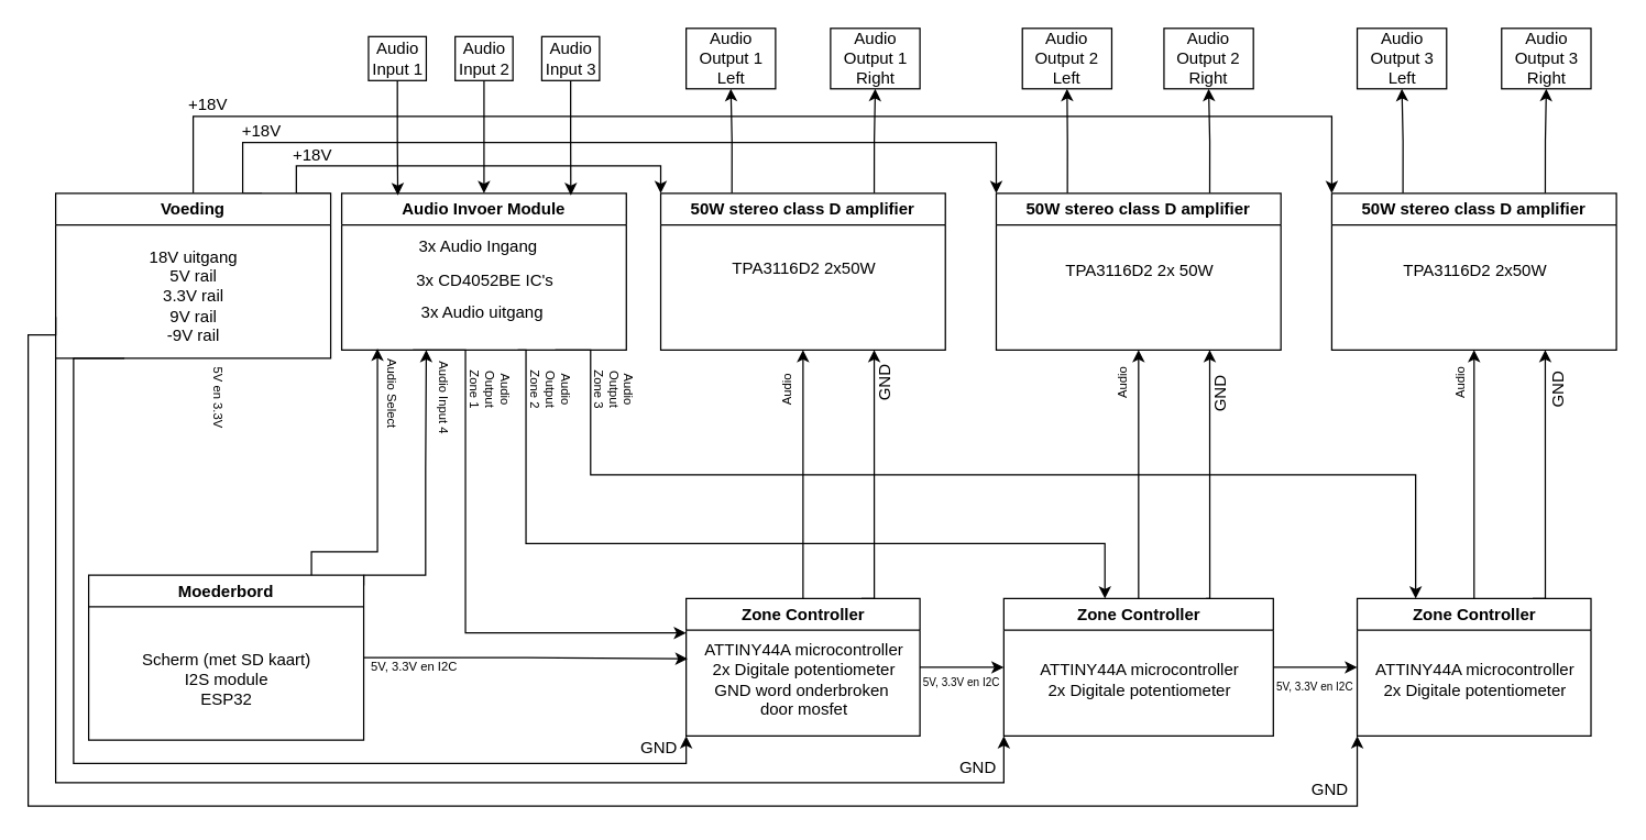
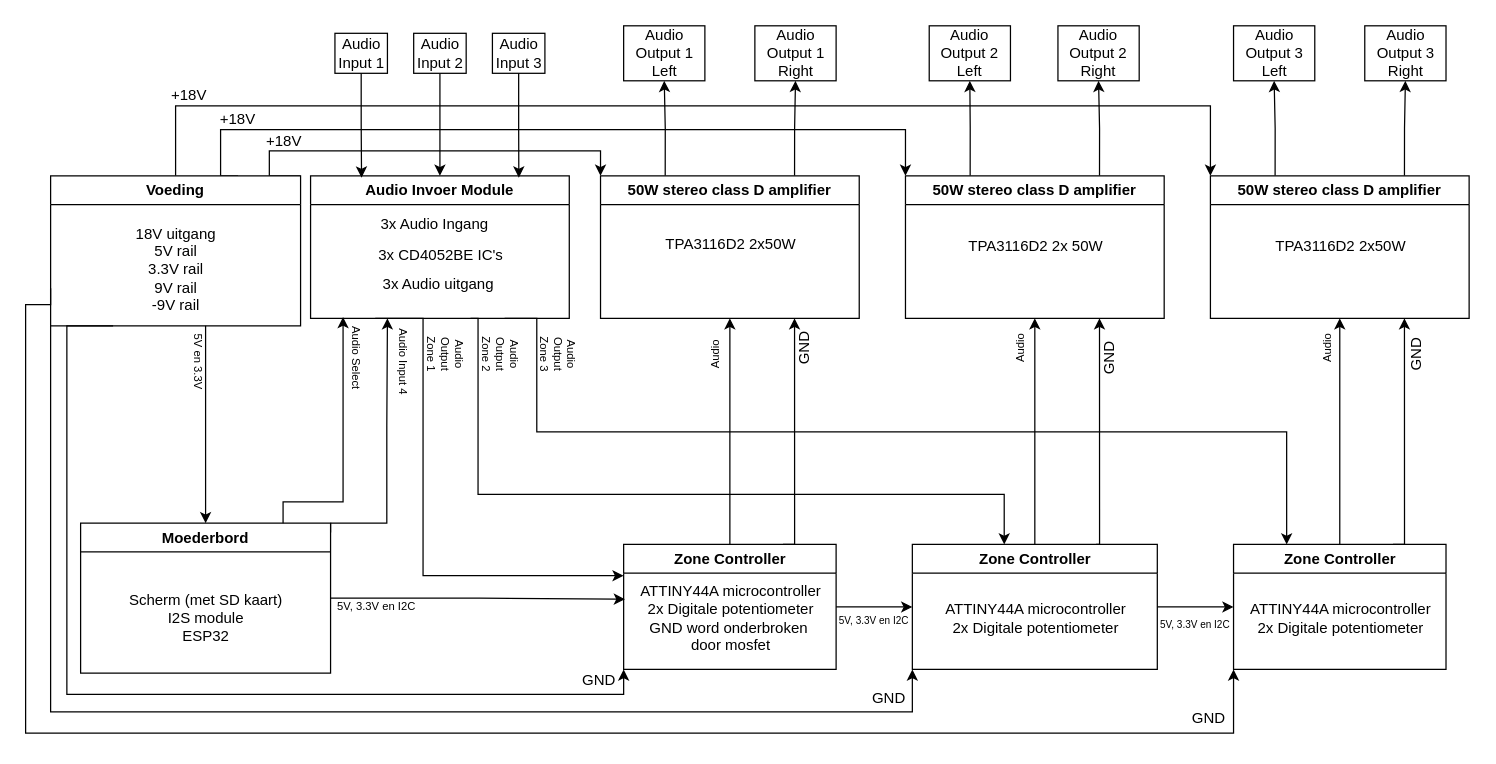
  <mxCell id="0" />
  <mxCell id="1" parent="0" />
  <mxCell id="2" style="edgeStyle=orthogonalEdgeStyle;rounded=0;orthogonalLoop=1;jettySize=auto;html=1;exitX=1;exitY=0;exitDx=0;exitDy=0;entryX=0;entryY=0;entryDx=0;entryDy=0;" edge="1" parent="1" source="8" target="31"><mxGeometry relative="1" as="geometry"><Array as="points"><mxPoint x="215" y="140" /><mxPoint x="215" y="120" /><mxPoint x="480" y="120" /></Array></mxGeometry></mxCell>
  <mxCell id="3" style="edgeStyle=orthogonalEdgeStyle;rounded=0;orthogonalLoop=1;jettySize=auto;html=1;exitX=0.75;exitY=0;exitDx=0;exitDy=0;entryX=0;entryY=0;entryDx=0;entryDy=0;" edge="1" parent="1" source="8" target="35"><mxGeometry relative="1" as="geometry"><Array as="points"><mxPoint x="176" y="140" /><mxPoint x="176" y="103" /><mxPoint x="724" y="103" /></Array></mxGeometry></mxCell>
  <mxCell id="4" style="edgeStyle=orthogonalEdgeStyle;rounded=0;orthogonalLoop=1;jettySize=auto;html=1;exitX=0.5;exitY=0;exitDx=0;exitDy=0;entryX=0;entryY=0;entryDx=0;entryDy=0;" edge="1" parent="1" source="8" target="39"><mxGeometry relative="1" as="geometry"><Array as="points"><mxPoint x="140" y="84" /><mxPoint x="968" y="84" /></Array></mxGeometry></mxCell>
  <mxCell id="5" style="edgeStyle=orthogonalEdgeStyle;rounded=0;orthogonalLoop=1;jettySize=auto;html=1;exitX=0.25;exitY=1;exitDx=0;exitDy=0;entryX=0;entryY=1;entryDx=0;entryDy=0;" edge="1" parent="1" source="8" target="13"><mxGeometry relative="1" as="geometry"><Array as="points"><mxPoint x="53" y="260" /><mxPoint x="53" y="555" /><mxPoint x="499" y="555" /></Array></mxGeometry></mxCell>
  <mxCell id="6" style="edgeStyle=orthogonalEdgeStyle;rounded=0;orthogonalLoop=1;jettySize=auto;html=1;exitX=0;exitY=1;exitDx=0;exitDy=0;entryX=0;entryY=1;entryDx=0;entryDy=0;" edge="1" parent="1" source="8" target="18"><mxGeometry relative="1" as="geometry"><Array as="points"><mxPoint x="40" y="569" /><mxPoint x="730" y="569" /></Array></mxGeometry></mxCell>
  <mxCell id="7" style="edgeStyle=orthogonalEdgeStyle;rounded=0;orthogonalLoop=1;jettySize=auto;html=1;exitX=0;exitY=0.75;exitDx=0;exitDy=0;entryX=0;entryY=1;entryDx=0;entryDy=0;" edge="1" parent="1" source="8" target="22"><mxGeometry relative="1" as="geometry"><Array as="points"><mxPoint x="40" y="243" /><mxPoint x="20" y="243" /><mxPoint x="20" y="586" /><mxPoint x="986" y="586" /></Array></mxGeometry></mxCell>
  <mxCell id="8" value="Voeding" style="swimlane;whiteSpace=wrap;html=1;" vertex="1" parent="1"><mxGeometry x="40" y="140" width="200" height="120" as="geometry" /></mxCell>
  <mxCell id="9" value="&lt;div&gt;18V uitgang&lt;/div&gt;&lt;div&gt;5V rail&lt;/div&gt;&lt;div&gt;3.3V rail&lt;/div&gt;&lt;div&gt;9V rail&lt;/div&gt;&lt;div&gt;-9V rail&lt;/div&gt;" style="text;html=1;align=center;verticalAlign=middle;resizable=0;points=[];autosize=1;strokeColor=none;fillColor=none;" vertex="1" parent="8"><mxGeometry x="65" y="30" width="70" height="90" as="geometry" /></mxCell>
  <mxCell id="10" style="edgeStyle=orthogonalEdgeStyle;rounded=0;orthogonalLoop=1;jettySize=auto;html=1;exitX=1;exitY=0.5;exitDx=0;exitDy=0;entryX=0;entryY=0.5;entryDx=0;entryDy=0;" edge="1" parent="1" source="13" target="18"><mxGeometry relative="1" as="geometry" /></mxCell>
  <mxCell id="11" style="edgeStyle=orthogonalEdgeStyle;rounded=0;orthogonalLoop=1;jettySize=auto;html=1;exitX=0.5;exitY=0;exitDx=0;exitDy=0;entryX=0.5;entryY=1;entryDx=0;entryDy=0;" edge="1" parent="1" source="13" target="31"><mxGeometry relative="1" as="geometry" /></mxCell>
  <mxCell id="12" style="edgeStyle=orthogonalEdgeStyle;rounded=0;orthogonalLoop=1;jettySize=auto;html=1;exitX=0.75;exitY=0;exitDx=0;exitDy=0;entryX=0.75;entryY=1;entryDx=0;entryDy=0;" edge="1" parent="1" source="13" target="31"><mxGeometry relative="1" as="geometry"><Array as="points"><mxPoint x="635" y="435" /></Array></mxGeometry></mxCell>
  <mxCell id="13" value="Zone Controller" style="swimlane;whiteSpace=wrap;html=1;" vertex="1" parent="1"><mxGeometry x="498.5" y="435" width="170" height="100" as="geometry" /></mxCell>
  <mxCell id="14" value="&lt;div&gt;ATTINY44A microcontroller&lt;/div&gt;&lt;div&gt;2x Digitale potentiometer&lt;br&gt;GND word onderbroken&amp;nbsp;&lt;/div&gt;&lt;div&gt;door mosfet&lt;br&gt;&lt;/div&gt;" style="text;html=1;align=center;verticalAlign=middle;resizable=0;points=[];autosize=1;strokeColor=none;fillColor=none;" vertex="1" parent="13"><mxGeometry x="3.5" y="24" width="163" height="70" as="geometry" /></mxCell>
  <mxCell id="15" style="edgeStyle=orthogonalEdgeStyle;rounded=0;orthogonalLoop=1;jettySize=auto;html=1;exitX=1;exitY=0.5;exitDx=0;exitDy=0;entryX=0;entryY=0.5;entryDx=0;entryDy=0;" edge="1" parent="1" source="18" target="22"><mxGeometry relative="1" as="geometry" /></mxCell>
  <mxCell id="16" style="edgeStyle=orthogonalEdgeStyle;rounded=0;orthogonalLoop=1;jettySize=auto;html=1;exitX=0.5;exitY=0;exitDx=0;exitDy=0;entryX=0.5;entryY=1;entryDx=0;entryDy=0;" edge="1" parent="1" source="18" target="35"><mxGeometry relative="1" as="geometry" /></mxCell>
  <mxCell id="17" style="edgeStyle=orthogonalEdgeStyle;rounded=0;orthogonalLoop=1;jettySize=auto;html=1;exitX=0.75;exitY=0;exitDx=0;exitDy=0;entryX=0.75;entryY=1;entryDx=0;entryDy=0;" edge="1" parent="1" source="18" target="35"><mxGeometry relative="1" as="geometry"><Array as="points"><mxPoint x="879" y="435" /></Array></mxGeometry></mxCell>
  <mxCell id="18" value="Zone Controller" style="swimlane;whiteSpace=wrap;html=1;" vertex="1" parent="1"><mxGeometry x="729.5" y="435" width="196" height="100" as="geometry" /></mxCell>
  <mxCell id="19" value="&lt;div&gt;ATTINY44A microcontroller&lt;/div&gt;&lt;div&gt;2x Digitale potentiometer&lt;br&gt;&lt;/div&gt;" style="text;html=1;align=center;verticalAlign=middle;resizable=0;points=[];autosize=1;strokeColor=none;fillColor=none;" vertex="1" parent="18"><mxGeometry x="16.5" y="38" width="163" height="41" as="geometry" /></mxCell>
  <mxCell id="20" style="edgeStyle=orthogonalEdgeStyle;rounded=0;orthogonalLoop=1;jettySize=auto;html=1;exitX=0.5;exitY=0;exitDx=0;exitDy=0;entryX=0.5;entryY=1;entryDx=0;entryDy=0;" edge="1" parent="1" source="22" target="39"><mxGeometry relative="1" as="geometry" /></mxCell>
  <mxCell id="21" style="edgeStyle=orthogonalEdgeStyle;rounded=0;orthogonalLoop=1;jettySize=auto;html=1;exitX=0.75;exitY=0;exitDx=0;exitDy=0;entryX=0.75;entryY=1;entryDx=0;entryDy=0;" edge="1" parent="1" source="22" target="39"><mxGeometry relative="1" as="geometry"><Array as="points"><mxPoint x="1123" y="435" /></Array></mxGeometry></mxCell>
  <mxCell id="22" value="Zone Controller" style="swimlane;whiteSpace=wrap;html=1;" vertex="1" parent="1"><mxGeometry x="986.5" y="435" width="170" height="100" as="geometry" /></mxCell>
  <mxCell id="23" value="&lt;div&gt;ATTINY44A microcontroller&lt;/div&gt;&lt;div&gt;2x Digitale potentiometer&lt;br&gt;&lt;/div&gt;" style="text;html=1;align=center;verticalAlign=middle;resizable=0;points=[];autosize=1;strokeColor=none;fillColor=none;" vertex="1" parent="22"><mxGeometry x="3.5" y="38" width="163" height="41" as="geometry" /></mxCell>
  <mxCell id="24" style="edgeStyle=orthogonalEdgeStyle;rounded=0;orthogonalLoop=1;jettySize=auto;html=1;exitX=1;exitY=0;exitDx=0;exitDy=0;entryX=0;entryY=1;entryDx=0;entryDy=0;" edge="1" parent="1" source="26"><mxGeometry relative="1" as="geometry"><mxPoint x="231.5" y="425" as="sourcePoint" /><mxPoint x="309.5" y="254" as="targetPoint" /><Array as="points"><mxPoint x="309" y="418" /><mxPoint x="309" y="340" /><mxPoint x="310" y="340" /></Array></mxGeometry></mxCell>
  <mxCell id="25" style="edgeStyle=orthogonalEdgeStyle;rounded=0;orthogonalLoop=1;jettySize=auto;html=1;exitX=1;exitY=0;exitDx=0;exitDy=0;" edge="1" parent="1" source="26"><mxGeometry relative="1" as="geometry"><mxPoint x="274" y="253" as="targetPoint" /><Array as="points"><mxPoint x="264" y="425" /><mxPoint x="226" y="425" /><mxPoint x="226" y="401" /><mxPoint x="274" y="401" /></Array></mxGeometry></mxCell>
  <mxCell id="26" value="Moederbord" style="swimlane;whiteSpace=wrap;html=1;" vertex="1" parent="1"><mxGeometry x="64" y="418" width="200" height="120" as="geometry" /></mxCell>
  <mxCell id="27" value="&lt;div&gt;Scherm (met SD kaart)&lt;/div&gt;&lt;div&gt;I2S module&lt;/div&gt;&lt;div&gt;ESP32&lt;br&gt;&lt;/div&gt;" style="text;html=1;align=center;verticalAlign=middle;resizable=0;points=[];autosize=1;strokeColor=none;fillColor=none;" vertex="1" parent="26"><mxGeometry x="28.5" y="48" width="143" height="55" as="geometry" /></mxCell>
+ <mxCell id="28" style="edgeStyle=orthogonalEdgeStyle;rounded=0;orthogonalLoop=1;jettySize=auto;html=1;entryX=0.5;entryY=0;entryDx=0;entryDy=0;" edge="1" parent="1" source="9" target="26"><mxGeometry relative="1" as="geometry"><Array as="points"><mxPoint x="164" y="297" /><mxPoint x="164" y="297" /></Array></mxGeometry></mxCell>
  <mxCell id="29" style="edgeStyle=orthogonalEdgeStyle;rounded=0;orthogonalLoop=1;jettySize=auto;html=1;exitX=0.75;exitY=0;exitDx=0;exitDy=0;entryX=0.5;entryY=1;entryDx=0;entryDy=0;" edge="1" parent="1" source="31" target="61"><mxGeometry relative="1" as="geometry" /></mxCell>
  <mxCell id="30" style="edgeStyle=orthogonalEdgeStyle;rounded=0;orthogonalLoop=1;jettySize=auto;html=1;exitX=0.25;exitY=0;exitDx=0;exitDy=0;entryX=0.5;entryY=1;entryDx=0;entryDy=0;" edge="1" parent="1" source="31" target="64"><mxGeometry relative="1" as="geometry" /></mxCell>
  <mxCell id="31" value="50W stereo class D amplifier" style="swimlane;whiteSpace=wrap;html=1;" vertex="1" parent="1"><mxGeometry x="480" y="140" width="207" height="114" as="geometry" /></mxCell>
  <mxCell id="32" value="TPA3116D2 2x50W" style="text;html=1;align=center;verticalAlign=middle;resizable=0;points=[];autosize=1;strokeColor=none;fillColor=none;" vertex="1" parent="31"><mxGeometry x="42.5" y="42" width="122" height="26" as="geometry" /></mxCell>
  <mxCell id="33" style="edgeStyle=orthogonalEdgeStyle;rounded=0;orthogonalLoop=1;jettySize=auto;html=1;exitX=0.75;exitY=0;exitDx=0;exitDy=0;entryX=0.5;entryY=1;entryDx=0;entryDy=0;" edge="1" parent="1" source="35" target="65"><mxGeometry relative="1" as="geometry" /></mxCell>
  <mxCell id="34" style="edgeStyle=orthogonalEdgeStyle;rounded=0;orthogonalLoop=1;jettySize=auto;html=1;exitX=0.25;exitY=0;exitDx=0;exitDy=0;entryX=0.5;entryY=1;entryDx=0;entryDy=0;" edge="1" parent="1" source="35" target="63"><mxGeometry relative="1" as="geometry" /></mxCell>
  <mxCell id="35" value="50W stereo class D amplifier" style="swimlane;whiteSpace=wrap;html=1;" vertex="1" parent="1"><mxGeometry x="724" y="140" width="207" height="114" as="geometry" /></mxCell>
  <mxCell id="36" value="TPA3116D2 2x 50W" style="text;html=1;align=center;verticalAlign=middle;resizable=0;points=[];autosize=1;strokeColor=none;fillColor=none;" vertex="1" parent="35"><mxGeometry x="41.5" y="44" width="125" height="26" as="geometry" /></mxCell>
  <mxCell id="37" style="edgeStyle=orthogonalEdgeStyle;rounded=0;orthogonalLoop=1;jettySize=auto;html=1;exitX=0.75;exitY=0;exitDx=0;exitDy=0;entryX=0.5;entryY=1;entryDx=0;entryDy=0;" edge="1" parent="1" source="39" target="66"><mxGeometry relative="1" as="geometry" /></mxCell>
  <mxCell id="38" style="edgeStyle=orthogonalEdgeStyle;rounded=0;orthogonalLoop=1;jettySize=auto;html=1;exitX=0.25;exitY=0;exitDx=0;exitDy=0;entryX=0.5;entryY=1;entryDx=0;entryDy=0;" edge="1" parent="1" source="39" target="62"><mxGeometry relative="1" as="geometry" /></mxCell>
  <mxCell id="39" value="50W stereo class D amplifier" style="swimlane;whiteSpace=wrap;html=1;" vertex="1" parent="1"><mxGeometry x="968" y="140" width="207" height="114" as="geometry" /></mxCell>
  <mxCell id="40" value="TPA3116D2 2x50W" style="text;html=1;align=center;verticalAlign=middle;resizable=0;points=[];autosize=1;strokeColor=none;fillColor=none;" vertex="1" parent="39"><mxGeometry x="42.5" y="44" width="122" height="26" as="geometry" /></mxCell>
  <mxCell id="41" style="edgeStyle=orthogonalEdgeStyle;rounded=0;orthogonalLoop=1;jettySize=auto;html=1;exitX=0.25;exitY=1;exitDx=0;exitDy=0;entryX=0;entryY=0.25;entryDx=0;entryDy=0;" edge="1" parent="1" source="44" target="13"><mxGeometry relative="1" as="geometry"><Array as="points"><mxPoint x="338" y="254" /><mxPoint x="338" y="460" /></Array></mxGeometry></mxCell>
  <mxCell id="42" style="edgeStyle=orthogonalEdgeStyle;rounded=0;orthogonalLoop=1;jettySize=auto;html=1;exitX=0.5;exitY=1;exitDx=0;exitDy=0;entryX=0.25;entryY=0;entryDx=0;entryDy=0;" edge="1" parent="1"><mxGeometry relative="1" as="geometry"><mxPoint x="376.01" y="254" as="sourcePoint" /><mxPoint x="803.01" y="435" as="targetPoint" /><Array as="points"><mxPoint x="382" y="254" /><mxPoint x="382" y="395" /><mxPoint x="803" y="395" /></Array></mxGeometry></mxCell>
  <mxCell id="43" style="edgeStyle=orthogonalEdgeStyle;rounded=0;orthogonalLoop=1;jettySize=auto;html=1;exitX=0.75;exitY=1;exitDx=0;exitDy=0;entryX=0.25;entryY=0;entryDx=0;entryDy=0;" edge="1" parent="1" source="44" target="22"><mxGeometry relative="1" as="geometry"><Array as="points"><mxPoint x="429" y="254" /><mxPoint x="429" y="345" /><mxPoint x="1029" y="345" /></Array></mxGeometry></mxCell>
  <mxCell id="44" value="Audio Invoer Module" style="swimlane;whiteSpace=wrap;html=1;" vertex="1" parent="1"><mxGeometry x="248" y="140" width="207" height="114" as="geometry" /></mxCell>
  <mxCell id="45" value="&lt;div&gt;3x CD4052BE IC's&lt;br&gt;&lt;/div&gt;" style="text;html=1;align=center;verticalAlign=middle;resizable=0;points=[];autosize=1;strokeColor=none;fillColor=none;" vertex="1" parent="44"><mxGeometry x="44" y="51" width="119" height="26" as="geometry" /></mxCell>
  <mxCell id="46" value="Audio &lt;br&gt;Input 1" style="rounded=0;whiteSpace=wrap;html=1;" vertex="1" parent="1"><mxGeometry x="267.5" y="26" width="42" height="32" as="geometry" /></mxCell>
  <mxCell id="47" style="edgeStyle=orthogonalEdgeStyle;rounded=0;orthogonalLoop=1;jettySize=auto;html=1;exitX=0.5;exitY=1;exitDx=0;exitDy=0;entryX=0.5;entryY=0;entryDx=0;entryDy=0;" edge="1" parent="1" source="48" target="44"><mxGeometry relative="1" as="geometry" /></mxCell>
  <mxCell id="48" value="Audio &lt;br&gt;Input 2" style="rounded=0;whiteSpace=wrap;html=1;" vertex="1" parent="1"><mxGeometry x="330.5" y="26" width="42" height="32" as="geometry" /></mxCell>
  <mxCell id="49" value="Audio &lt;br&gt;Input 3" style="rounded=0;whiteSpace=wrap;html=1;" vertex="1" parent="1"><mxGeometry x="393.5" y="26" width="42" height="32" as="geometry" /></mxCell>
  <mxCell id="50" style="edgeStyle=orthogonalEdgeStyle;rounded=0;orthogonalLoop=1;jettySize=auto;html=1;exitX=0.5;exitY=1;exitDx=0;exitDy=0;entryX=0.197;entryY=0.013;entryDx=0;entryDy=0;entryPerimeter=0;" edge="1" parent="1" source="46" target="44"><mxGeometry relative="1" as="geometry" /></mxCell>
  <mxCell id="51" style="edgeStyle=orthogonalEdgeStyle;rounded=0;orthogonalLoop=1;jettySize=auto;html=1;exitX=0.5;exitY=1;exitDx=0;exitDy=0;entryX=0.805;entryY=0.013;entryDx=0;entryDy=0;entryPerimeter=0;" edge="1" parent="1" source="49" target="44"><mxGeometry relative="1" as="geometry" /></mxCell>
  <mxCell id="52" value="3x Audio Ingang" style="text;html=1;align=center;verticalAlign=middle;resizable=0;points=[];autosize=1;strokeColor=none;fillColor=none;" vertex="1" parent="1"><mxGeometry x="294.5" y="166" width="105" height="26" as="geometry" /></mxCell>
  <mxCell id="53" value="3x Audio uitgang" style="text;html=1;align=center;verticalAlign=middle;resizable=0;points=[];autosize=1;strokeColor=none;fillColor=none;" vertex="1" parent="1"><mxGeometry x="295.5" y="214" width="108" height="26" as="geometry" /></mxCell>
  <mxCell id="54" value="Audio Input 4" style="text;html=1;align=center;verticalAlign=middle;whiteSpace=wrap;rounded=0;fontSize=9;rotation=90;" vertex="1" parent="1"><mxGeometry x="285" y="274" width="74" height="30" as="geometry" /></mxCell>
  <mxCell id="55" value="Audio&lt;br style=&quot;font-size: 9px;&quot;&gt;Output&lt;br style=&quot;font-size: 9px;&quot;&gt;&lt;div style=&quot;font-size: 9px;&quot;&gt;Zone 2&lt;br&gt;&lt;/div&gt;" style="text;html=1;align=center;verticalAlign=middle;whiteSpace=wrap;rounded=0;rotation=90;fontSize=9;" vertex="1" parent="1"><mxGeometry x="370" y="268" width="60" height="30" as="geometry" /></mxCell>
  <mxCell id="56" value="Audio&lt;br style=&quot;font-size: 9px;&quot;&gt;Output&lt;br style=&quot;font-size: 9px;&quot;&gt;&lt;div style=&quot;font-size: 9px;&quot;&gt;Zone 3&lt;/div&gt;" style="text;html=1;align=center;verticalAlign=middle;whiteSpace=wrap;rounded=0;rotation=90;fontSize=9;" vertex="1" parent="1"><mxGeometry x="416" y="268" width="60" height="30" as="geometry" /></mxCell>
  <mxCell id="57" value="Audio&lt;br style=&quot;font-size: 9px;&quot;&gt;Output&lt;br style=&quot;font-size: 9px;&quot;&gt;&lt;div style=&quot;font-size: 9px;&quot;&gt;Zone 1&lt;br&gt;&lt;/div&gt;" style="text;html=1;align=center;verticalAlign=middle;whiteSpace=wrap;rounded=0;rotation=90;fontSize=9;" vertex="1" parent="1"><mxGeometry x="326" y="268" width="60" height="30" as="geometry" /></mxCell>
  <mxCell id="58" value="Audio" style="text;html=1;align=center;verticalAlign=middle;whiteSpace=wrap;rounded=0;rotation=-90;fontSize=9;" vertex="1" parent="1"><mxGeometry x="542" y="268" width="60" height="30" as="geometry" /></mxCell>
  <mxCell id="59" value="Audio" style="text;html=1;align=center;verticalAlign=middle;whiteSpace=wrap;rounded=0;rotation=-90;fontSize=9;" vertex="1" parent="1"><mxGeometry x="786" y="263" width="60" height="30" as="geometry" /></mxCell>
  <mxCell id="60" value="Audio" style="text;html=1;align=center;verticalAlign=middle;whiteSpace=wrap;rounded=0;rotation=-90;fontSize=9;" vertex="1" parent="1"><mxGeometry x="1032" y="263" width="60" height="30" as="geometry" /></mxCell>
  <mxCell id="61" value="Audio Output 1&lt;br&gt;Right" style="rounded=0;whiteSpace=wrap;html=1;" vertex="1" parent="1"><mxGeometry x="603.5" y="20" width="65" height="44" as="geometry" /></mxCell>
  <mxCell id="62" value="Audio Output 3&lt;br&gt;Left" style="rounded=0;whiteSpace=wrap;html=1;" vertex="1" parent="1"><mxGeometry x="986.5" y="20" width="65" height="44" as="geometry" /></mxCell>
  <mxCell id="63" value="Audio Output 2&lt;br&gt;Left" style="rounded=0;whiteSpace=wrap;html=1;" vertex="1" parent="1"><mxGeometry x="743" y="20" width="65" height="44" as="geometry" /></mxCell>
  <mxCell id="64" value="Audio Output 1&lt;br&gt;Left&lt;br&gt;" style="rounded=0;whiteSpace=wrap;html=1;" vertex="1" parent="1"><mxGeometry x="498.5" y="20" width="65" height="44" as="geometry" /></mxCell>
  <mxCell id="65" value="Audio Output 2&lt;br&gt;Right" style="rounded=0;whiteSpace=wrap;html=1;" vertex="1" parent="1"><mxGeometry x="846" y="20" width="65" height="44" as="geometry" /></mxCell>
  <mxCell id="66" value="Audio Output 3&lt;br&gt;Right" style="rounded=0;whiteSpace=wrap;html=1;" vertex="1" parent="1"><mxGeometry x="1091.5" y="20" width="65" height="44" as="geometry" /></mxCell>
  <mxCell id="67" value="5V en 3.3V" style="text;html=1;align=center;verticalAlign=middle;whiteSpace=wrap;rounded=0;fontSize=9;rotation=90;" vertex="1" parent="1"><mxGeometry x="121" y="274" width="74" height="30" as="geometry" /></mxCell>
  <mxCell id="68" value="5V, 3.3V en I2C" style="text;html=1;align=center;verticalAlign=middle;whiteSpace=wrap;rounded=0;fontSize=9;rotation=0;" vertex="1" parent="1"><mxGeometry x="264" y="470" width="74" height="30" as="geometry" /></mxCell>
  <mxCell id="69" style="edgeStyle=orthogonalEdgeStyle;rounded=0;orthogonalLoop=1;jettySize=auto;html=1;exitX=1;exitY=0.5;exitDx=0;exitDy=0;entryX=-0.015;entryY=0.283;entryDx=0;entryDy=0;entryPerimeter=0;" edge="1" parent="1" source="26" target="14"><mxGeometry relative="1" as="geometry" /></mxCell>
  <mxCell id="70" value="5V, 3.3V en I2C" style="text;html=1;align=center;verticalAlign=middle;whiteSpace=wrap;rounded=0;fontSize=8;rotation=0;" vertex="1" parent="1"><mxGeometry x="662" y="481" width="74" height="30" as="geometry" /></mxCell>
  <mxCell id="71" value="5V, 3.3V en I2C" style="text;html=1;align=center;verticalAlign=middle;whiteSpace=wrap;rounded=0;fontSize=8;rotation=0;" vertex="1" parent="1"><mxGeometry x="919" y="484" width="74" height="30" as="geometry" /></mxCell>
  <mxCell id="72" value="Audio Select" style="text;html=1;align=center;verticalAlign=middle;whiteSpace=wrap;rounded=0;fontSize=9;rotation=90;" vertex="1" parent="1"><mxGeometry x="248" y="271" width="74" height="30" as="geometry" /></mxCell>
  <mxCell id="73" value="+18V" style="text;html=1;align=center;verticalAlign=middle;whiteSpace=wrap;rounded=0;" vertex="1" parent="1"><mxGeometry x="121" y="61" width="60" height="30" as="geometry" /></mxCell>
  <mxCell id="74" value="+18V" style="text;html=1;align=center;verticalAlign=middle;whiteSpace=wrap;rounded=0;" vertex="1" parent="1"><mxGeometry x="160" y="80" width="60" height="30" as="geometry" /></mxCell>
  <mxCell id="75" value="+18V" style="text;html=1;align=center;verticalAlign=middle;whiteSpace=wrap;rounded=0;" vertex="1" parent="1"><mxGeometry x="197" y="98" width="60" height="30" as="geometry" /></mxCell>
  <mxCell id="76" value="GND" style="text;html=1;align=center;verticalAlign=middle;whiteSpace=wrap;rounded=0;" vertex="1" parent="1"><mxGeometry x="449" y="529" width="60" height="30" as="geometry" /></mxCell>
  <mxCell id="77" value="GND" style="text;html=1;align=center;verticalAlign=middle;whiteSpace=wrap;rounded=0;" vertex="1" parent="1"><mxGeometry x="681" y="543" width="60" height="30" as="geometry" /></mxCell>
  <mxCell id="78" value="GND" style="text;html=1;align=center;verticalAlign=middle;whiteSpace=wrap;rounded=0;" vertex="1" parent="1"><mxGeometry x="937" y="559" width="60" height="30" as="geometry" /></mxCell>
  <mxCell id="79" value="GND" style="text;html=1;align=center;verticalAlign=middle;whiteSpace=wrap;rounded=0;rotation=-90;" vertex="1" parent="1"><mxGeometry x="1103" y="268" width="60" height="30" as="geometry" /></mxCell>
  <mxCell id="80" value="GND" style="text;html=1;align=center;verticalAlign=middle;whiteSpace=wrap;rounded=0;rotation=-90;" vertex="1" parent="1"><mxGeometry x="857" y="271" width="60" height="30" as="geometry" /></mxCell>
  <mxCell id="81" value="GND" style="text;html=1;align=center;verticalAlign=middle;whiteSpace=wrap;rounded=0;rotation=-90;" vertex="1" parent="1"><mxGeometry x="613" y="263" width="60" height="30" as="geometry" /></mxCell>
